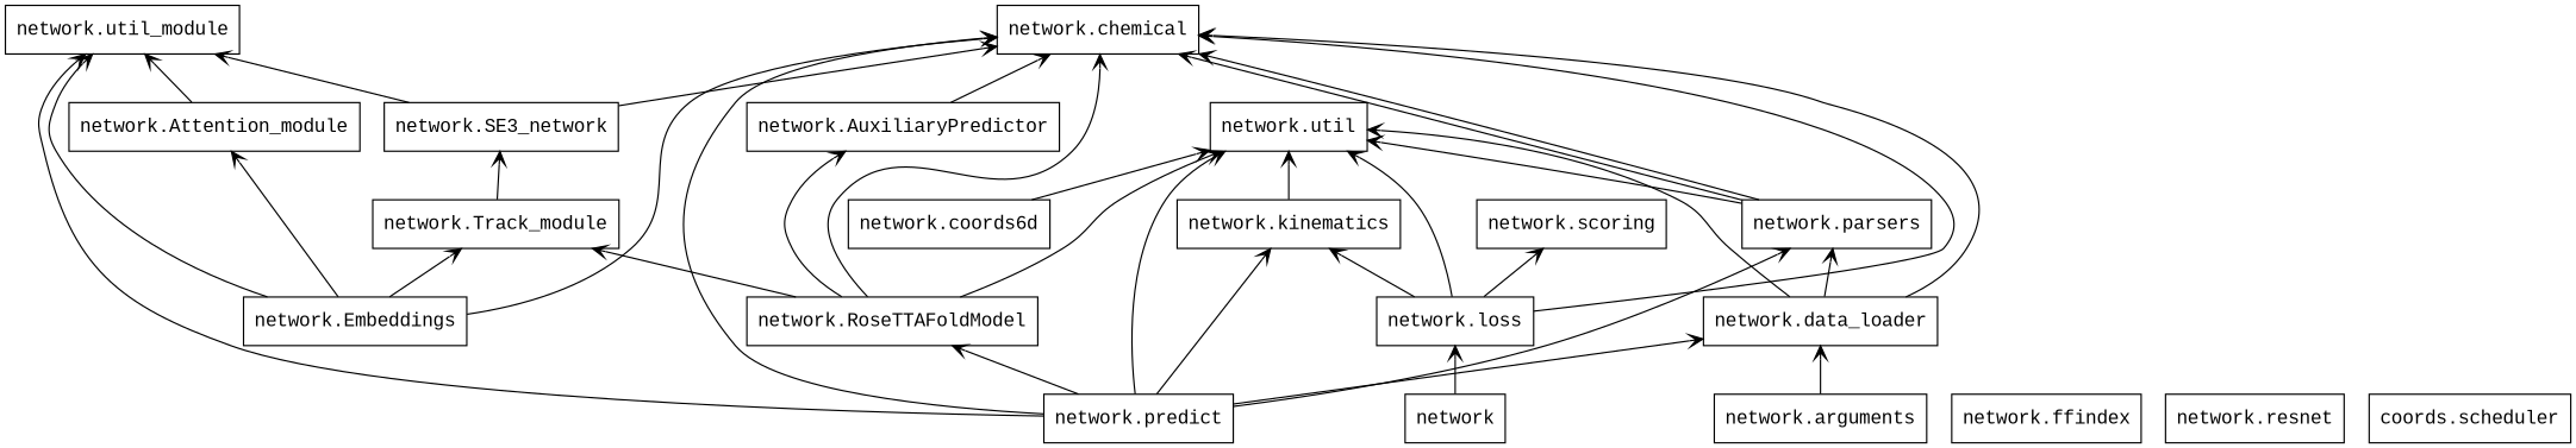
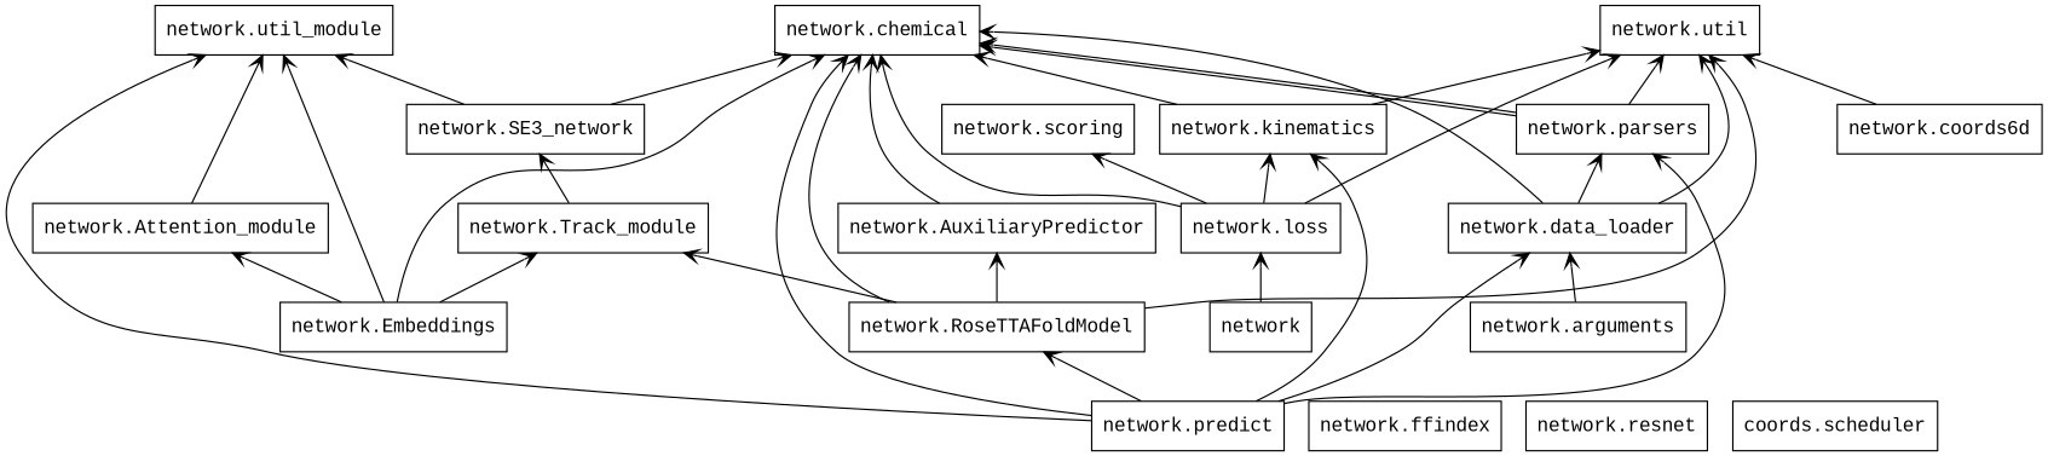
  digraph {
    fontname="Liberation Mono"
    rankdir=BT
    node [color=black fontname="Liberation Mono" shape=box style=solid]
    edge [arrowhead=open arrowtail=none fontname="Liberation Mono"]
    n1 [label=network]
    n2 [label="network.loss"]
    n3 [label="network.Attention_module"]
    n4 [label="network.util_module"]
    n5 [label="network.AuxiliaryPredictor"]
    n6 [label="network.chemical"]
    n7 [label="network.Embeddings"]
    n8 [label="network.Track_module"]
    n9 [label="network.SE3_network"]
    n10 [label="network.RoseTTAFoldModel"]
    n11 [label="network.util"]
    n12 [label="network.kinematics"]
    n13 [label="network.scoring"]
    n14 [label="network.arguments"]
    n15 [label="network.data_loader"]
    n16 [label="network.parsers"]
    n17 [label="network.coords6d"]
    n18 [label="network.ffindex"]
    n19 [label="network.predict"]
    n20 [label="network.resnet"]
    n21 [label="coords.scheduler"]
    n1 -> n2
    n2 -> n6
    n2 -> n11
    n2 -> n12
    n2 -> n13
    n3 -> n4
    n5 -> n6
    n7 -> n3
    n7 -> n4
    n7 -> n6
    n7 -> n8
    n8 -> n9
    n9 -> n4
    n9 -> n6
    n10 -> n5
    n10 -> n6
    n10 -> n8
    n10 -> n11
+   n12 -> n6
    n12 -> n11
    n14 -> n15
    n15 -> n6
    n15 -> n11
    n15 -> n16
    n16 -> n6
    n16 -> n6
    n16 -> n11
    n17 -> n11
    n19 -> n4
    n19 -> n6
    n19 -> n10
-   n19 -> n11
    n19 -> n12
    n19 -> n15
    n19 -> n16
  }
